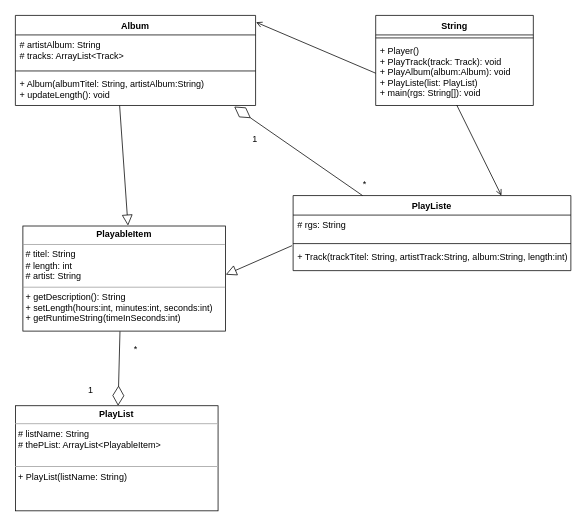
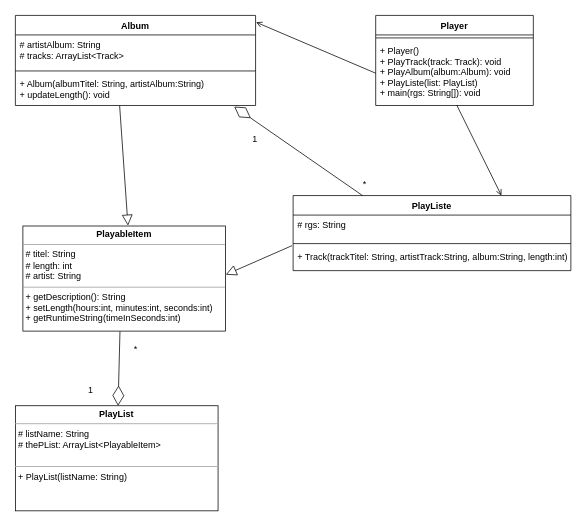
  <mxCell id="0" />
  <mxCell id="1" parent="0" />
  <mxCell id="2" value="Album" style="swimlane;fontStyle=1;align=center;verticalAlign=top;childLayout=stackLayout;horizontal=1;startSize=26;horizontalStack=0;resizeParent=1;resizeParentMax=0;resizeLast=0;collapsible=1;marginBottom=0;" parent="1" vertex="1"><mxGeometry x="20" y="20" width="320" height="120" as="geometry" /></mxCell>
  <mxCell id="3" value="# artistAlbum: String&#10;# tracks: ArrayList&lt;Track&gt;" style="text;strokeColor=none;fillColor=none;align=left;verticalAlign=top;spacingLeft=4;spacingRight=4;overflow=hidden;rotatable=0;points=[[0,0.5],[1,0.5]];portConstraint=eastwest;" parent="2" vertex="1"><mxGeometry y="26" width="320" height="44" as="geometry" /></mxCell>
  <mxCell id="4" value="" style="line;strokeWidth=1;fillColor=none;align=left;verticalAlign=middle;spacingTop=-1;spacingLeft=3;spacingRight=3;rotatable=0;labelPosition=right;points=[];portConstraint=eastwest;strokeColor=inherit;" parent="2" vertex="1"><mxGeometry y="70" width="320" height="8" as="geometry" /></mxCell>
  <mxCell id="5" value="+ Album(albumTitel: String, artistAlbum:String)&#10;+ updateLength(): void&#10;" style="text;strokeColor=none;fillColor=none;align=left;verticalAlign=top;spacingLeft=4;spacingRight=4;overflow=hidden;rotatable=0;points=[[0,0.5],[1,0.5]];portConstraint=eastwest;" parent="2" vertex="1"><mxGeometry y="78" width="320" height="42" as="geometry" /></mxCell>
- <mxCell id="6" value="String" style="swimlane;fontStyle=1;align=center;verticalAlign=top;childLayout=stackLayout;horizontal=1;startSize=26;horizontalStack=0;resizeParent=1;resizeParentMax=0;resizeLast=0;collapsible=1;marginBottom=0;" vertex="1" parent="1"><mxGeometry x="500" y="20" width="210" height="120" as="geometry" /></mxCell>
+ <mxCell id="6" value="Player" style="swimlane;fontStyle=1;align=center;verticalAlign=top;childLayout=stackLayout;horizontal=1;startSize=26;horizontalStack=0;resizeParent=1;resizeParentMax=0;resizeLast=0;collapsible=1;marginBottom=0;" vertex="1" parent="1"><mxGeometry x="500" y="20" width="210" height="120" as="geometry" /></mxCell>
  <mxCell id="7" value="" style="line;strokeWidth=1;fillColor=none;align=left;verticalAlign=middle;spacingTop=-1;spacingLeft=3;spacingRight=3;rotatable=0;labelPosition=right;points=[];portConstraint=eastwest;strokeColor=inherit;" vertex="1" parent="6"><mxGeometry y="26" width="210" height="8" as="geometry" /></mxCell>
  <mxCell id="8" value="+ Player()&#10;+ PlayTrack(track: Track): void&#10;+ PlayAlbum(album:Album): void&#10;+ PlayListe(list: PlayList)&#10;+ main(rgs: String[]): void" style="text;strokeColor=none;fillColor=none;align=left;verticalAlign=top;spacingLeft=4;spacingRight=4;overflow=hidden;rotatable=0;points=[[0,0.5],[1,0.5]];portConstraint=eastwest;" vertex="1" parent="6"><mxGeometry y="34" width="210" height="86" as="geometry" /></mxCell>
  <mxCell id="9" value="PlayListe" style="swimlane;fontStyle=1;align=center;verticalAlign=top;childLayout=stackLayout;horizontal=1;startSize=26;horizontalStack=0;resizeParent=1;resizeParentMax=0;resizeLast=0;collapsible=1;marginBottom=0;" vertex="1" parent="1"><mxGeometry x="390" y="260" width="370" height="100" as="geometry"><mxRectangle x="280" y="440" width="70" height="30" as="alternateBounds" /></mxGeometry></mxCell>
  <mxCell id="10" value="# rgs: String&#10;" style="text;strokeColor=none;fillColor=none;align=left;verticalAlign=top;spacingLeft=4;spacingRight=4;overflow=hidden;rotatable=0;points=[[0,0.5],[1,0.5]];portConstraint=eastwest;" vertex="1" parent="9"><mxGeometry y="26" width="370" height="34" as="geometry" /></mxCell>
  <mxCell id="11" value="" style="line;strokeWidth=1;fillColor=none;align=left;verticalAlign=middle;spacingTop=-1;spacingLeft=3;spacingRight=3;rotatable=0;labelPosition=right;points=[];portConstraint=eastwest;strokeColor=inherit;" vertex="1" parent="9"><mxGeometry y="60" width="370" height="8" as="geometry" /></mxCell>
  <mxCell id="12" value="+ Track(trackTitel: String, artistTrack:String, album:String, length:int)&#10;" style="text;strokeColor=none;fillColor=none;align=left;verticalAlign=top;spacingLeft=4;spacingRight=4;overflow=hidden;rotatable=0;points=[[0,0.5],[1,0.5]];portConstraint=eastwest;" vertex="1" parent="9"><mxGeometry y="68" width="370" height="32" as="geometry" /></mxCell>
  <mxCell id="13" value="" style="endArrow=none;html=1;rounded=0;entryX=0.514;entryY=0.993;entryDx=0;entryDy=0;exitX=0.75;exitY=0;exitDx=0;exitDy=0;startArrow=open;startFill=0;entryPerimeter=0;" edge="1" parent="1" source="9" target="8"><mxGeometry relative="1" as="geometry"><mxPoint x="560" y="250" as="sourcePoint" /><mxPoint x="400" y="250" as="targetPoint" /></mxGeometry></mxCell>
  <mxCell id="14" value="" style="endArrow=none;html=1;rounded=0;entryX=0;entryY=0.5;entryDx=0;entryDy=0;exitX=1.002;exitY=0.076;exitDx=0;exitDy=0;startArrow=open;startFill=0;exitPerimeter=0;" edge="1" parent="1" source="2" target="8"><mxGeometry relative="1" as="geometry"><mxPoint x="370" y="260.53" as="sourcePoint" /><mxPoint x="450.44" y="79.998" as="targetPoint" /></mxGeometry></mxCell>
  <mxCell id="15" value="" style="endArrow=block;endFill=0;endSize=12;html=1;rounded=0;exitX=0.434;exitY=1.005;exitDx=0;exitDy=0;exitPerimeter=0;" edge="1" parent="1" source="5"><mxGeometry width="160" relative="1" as="geometry"><mxPoint x="230" y="230" as="sourcePoint" /><mxPoint x="170" y="300" as="targetPoint" /></mxGeometry></mxCell>
  <mxCell id="16" value="" style="endArrow=block;endFill=0;endSize=12;html=1;rounded=0;entryX=1.001;entryY=0.463;entryDx=0;entryDy=0;exitX=-0.004;exitY=-0.04;exitDx=0;exitDy=0;exitPerimeter=0;entryPerimeter=0;" edge="1" parent="1" source="12" target="18"><mxGeometry width="160" relative="1" as="geometry"><mxPoint x="168.88" y="220.46" as="sourcePoint" /><mxPoint x="300" y="339.55" as="targetPoint" /></mxGeometry></mxCell>
  <mxCell id="17" value="1" style="text;html=1;align=center;verticalAlign=middle;resizable=0;points=[];autosize=1;strokeColor=none;fillColor=none;" vertex="1" parent="1"><mxGeometry x="324" y="170" width="30" height="30" as="geometry" /></mxCell>
  <mxCell id="18" value="&lt;p style=&quot;margin:0px;margin-top:4px;text-align:center;&quot;&gt;&lt;b&gt;PlayableItem&lt;/b&gt;&lt;/p&gt;&lt;hr size=&quot;1&quot;&gt;&lt;p style=&quot;margin:0px;margin-left:4px;&quot;&gt;# titel: String&lt;/p&gt;&lt;p style=&quot;margin:0px;margin-left:4px;&quot;&gt;# length: int&lt;/p&gt;&lt;p style=&quot;margin:0px;margin-left:4px;&quot;&gt;# artist: String&lt;/p&gt;&lt;hr size=&quot;1&quot;&gt;&lt;p style=&quot;margin:0px;margin-left:4px;&quot;&gt;+ getDescription(): String&lt;/p&gt;&lt;p style=&quot;margin:0px;margin-left:4px;&quot;&gt;+ setLength(hours:int, minutes:int, seconds:int)&lt;/p&gt;&lt;p style=&quot;margin:0px;margin-left:4px;&quot;&gt;+ getRuntimeString(timeInSeconds:int)&lt;/p&gt;" style="verticalAlign=top;align=left;overflow=fill;fontSize=12;fontFamily=Helvetica;html=1;" vertex="1" parent="1"><mxGeometry x="30" y="300.55" width="270" height="140" as="geometry" /></mxCell>
  <mxCell id="19" value="&lt;p style=&quot;margin:0px;margin-top:4px;text-align:center;&quot;&gt;&lt;b&gt;PlayList&lt;/b&gt;&lt;/p&gt;&lt;hr size=&quot;1&quot;&gt;&lt;p style=&quot;margin:0px;margin-left:4px;&quot;&gt;# listName: String&lt;/p&gt;&lt;p style=&quot;margin:0px;margin-left:4px;&quot;&gt;# thePList: ArrayList&amp;lt;PlayableItem&amp;gt;&lt;/p&gt;&lt;p style=&quot;margin:0px;margin-left:4px;&quot;&gt;&lt;br&gt;&lt;/p&gt;&lt;hr size=&quot;1&quot;&gt;&lt;p style=&quot;margin:0px;margin-left:4px;&quot;&gt;+ PlayList(listName: String)&lt;/p&gt;" style="verticalAlign=top;align=left;overflow=fill;fontSize=12;fontFamily=Helvetica;html=1;" vertex="1" parent="1"><mxGeometry x="20" y="540" width="270" height="140" as="geometry" /></mxCell>
  <mxCell id="20" value="" style="endArrow=diamondThin;endFill=0;endSize=24;html=1;rounded=0;entryX=0.911;entryY=1.035;entryDx=0;entryDy=0;entryPerimeter=0;exitX=0.25;exitY=0;exitDx=0;exitDy=0;" edge="1" parent="1" source="9" target="5"><mxGeometry width="160" relative="1" as="geometry"><mxPoint x="250" y="184.76" as="sourcePoint" /><mxPoint x="410" y="184.76" as="targetPoint" /></mxGeometry></mxCell>
  <mxCell id="21" value="*" style="text;html=1;align=center;verticalAlign=middle;resizable=0;points=[];autosize=1;strokeColor=none;fillColor=none;" vertex="1" parent="1"><mxGeometry x="470" y="230" width="30" height="30" as="geometry" /></mxCell>
  <mxCell id="22" value="" style="endArrow=diamondThin;endFill=0;endSize=24;html=1;rounded=0;exitX=0.479;exitY=1.003;exitDx=0;exitDy=0;exitPerimeter=0;" edge="1" parent="1" source="18" target="19"><mxGeometry width="160" relative="1" as="geometry"><mxPoint x="169.02" y="460" as="sourcePoint" /><mxPoint x="340" y="578.53" as="targetPoint" /></mxGeometry></mxCell>
  <mxCell id="23" value="*" style="text;html=1;align=center;verticalAlign=middle;resizable=0;points=[];autosize=1;strokeColor=none;fillColor=none;" vertex="1" parent="1"><mxGeometry x="165" y="450" width="30" height="30" as="geometry" /></mxCell>
  <mxCell id="24" value="1" style="text;html=1;align=center;verticalAlign=middle;resizable=0;points=[];autosize=1;strokeColor=none;fillColor=none;" vertex="1" parent="1"><mxGeometry x="105" y="505" width="30" height="30" as="geometry" /></mxCell>
